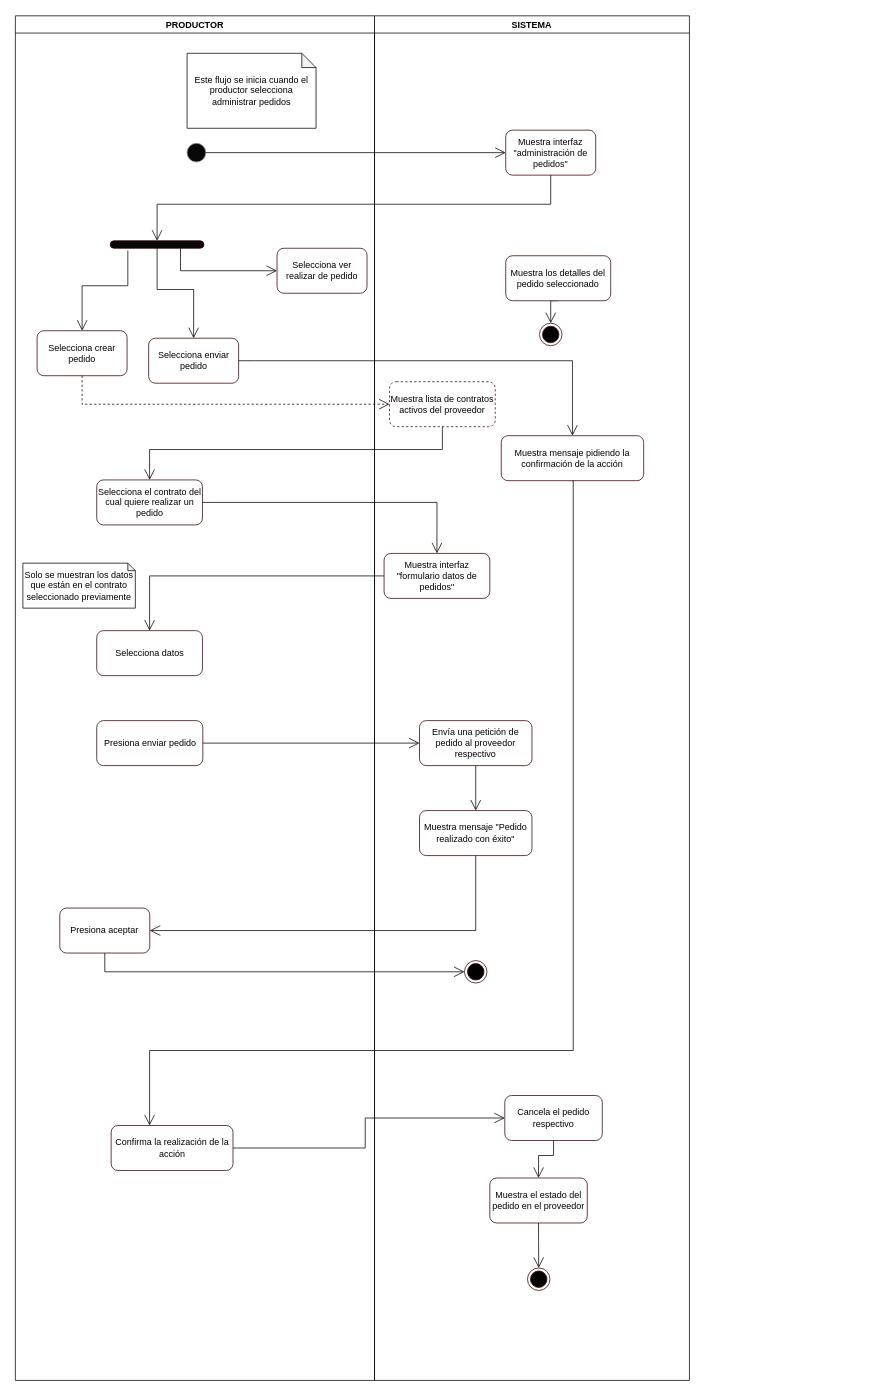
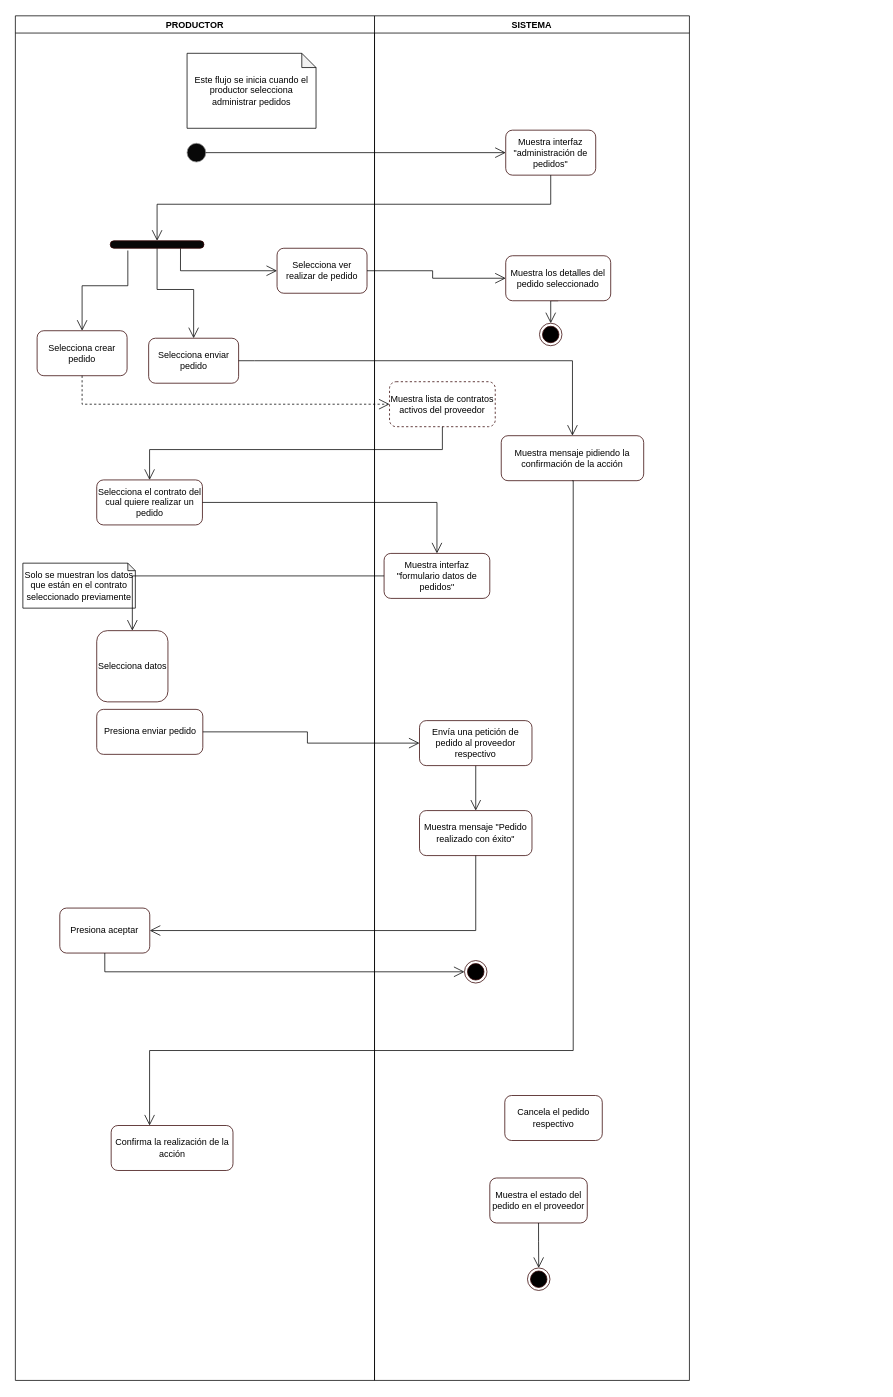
  <mxCell id="0" />
  <mxCell id="1" parent="0" />
  <mxCell id="2" value="PRODUCTOR" style="swimlane;gradientColor=none;" parent="1" vertex="1"><mxGeometry x="20" y="20" width="479" height="1820" as="geometry" /></mxCell>
  <mxCell id="3" value="" style="ellipse;whiteSpace=wrap;html=1;aspect=fixed;strokeColor=#919191;fillColor=#080808;gradientColor=none;" parent="2" vertex="1"><mxGeometry x="229" y="170" width="25" height="25" as="geometry" /></mxCell>
  <mxCell id="4" value="Este flujo se inicia cuando el productor selecciona administrar pedidos" style="shape=note;whiteSpace=wrap;html=1;backgroundOutline=1;darkOpacity=0.05;size=19;" parent="2" vertex="1"><mxGeometry x="229" y="50" width="172" height="100" as="geometry" /></mxCell>
  <mxCell id="5" value="" style="group" parent="2" vertex="1" connectable="0"><mxGeometry x="29" y="300" width="417.5" height="270" as="geometry" /></mxCell>
  <mxCell id="6" value="" style="group" parent="5" vertex="1" connectable="0"><mxGeometry width="417.5" height="140" as="geometry" /></mxCell>
  <mxCell id="7" style="edgeStyle=orthogonalEdgeStyle;rounded=0;orthogonalLoop=1;jettySize=auto;html=1;exitX=0.75;exitY=1;exitDx=0;exitDy=0;endArrow=open;endFill=0;endSize=12;" edge="1" parent="6" source="8" target="11"><mxGeometry relative="1" as="geometry" /></mxCell>
  <mxCell id="8" value="" style="rounded=1;whiteSpace=wrap;html=1;strokeColor=#330000;fillColor=#080808;gradientColor=none;arcSize=50;" parent="6" vertex="1"><mxGeometry x="97.5" width="125" height="10" as="geometry" /></mxCell>
  <mxCell id="9" style="edgeStyle=orthogonalEdgeStyle;rounded=0;orthogonalLoop=1;jettySize=auto;html=1;exitX=0.5;exitY=0;exitDx=0;exitDy=0;entryX=0.188;entryY=1.3;entryDx=0;entryDy=0;entryPerimeter=0;startArrow=open;startFill=0;startSize=12;endArrow=none;endFill=0;endSize=12;targetPerimeterSpacing=0;" parent="6" source="10" target="8" edge="1"><mxGeometry relative="1" as="geometry" /></mxCell>
  <mxCell id="10" value="Selecciona crear pedido" style="rounded=1;whiteSpace=wrap;html=1;strokeColor=#330000;fillColor=#FFFFFF;gradientColor=none;" parent="6" vertex="1"><mxGeometry y="120" width="120" height="60" as="geometry" /></mxCell>
  <mxCell id="11" value="Selecciona ver realizar de pedido" style="rounded=1;whiteSpace=wrap;html=1;strokeColor=#330000;fillColor=#FFFFFF;gradientColor=none;" parent="6" vertex="1"><mxGeometry x="320" y="10" width="120" height="60" as="geometry" /></mxCell>
  <mxCell id="12" value="Selecciona enviar pedido" style="rounded=1;whiteSpace=wrap;html=1;strokeColor=#330000;fillColor=#FFFFFF;gradientColor=none;" parent="5" vertex="1"><mxGeometry x="148.75" y="130" width="120" height="60" as="geometry" /></mxCell>
  <mxCell id="13" style="edgeStyle=orthogonalEdgeStyle;rounded=0;orthogonalLoop=1;jettySize=auto;html=1;exitX=0.5;exitY=0;exitDx=0;exitDy=0;entryX=0.5;entryY=1;entryDx=0;entryDy=0;startArrow=open;startFill=0;startSize=12;endArrow=none;endFill=0;endSize=12;targetPerimeterSpacing=0;" parent="5" source="12" target="8" edge="1"><mxGeometry relative="1" as="geometry" /></mxCell>
- <mxCell id="14" value="Selecciona datos" style="rounded=1;whiteSpace=wrap;html=1;strokeColor=#330000;fillColor=#FFFFFF;gradientColor=none;" parent="2" vertex="1"><mxGeometry x="108.5" y="820" width="141" height="60" as="geometry" /></mxCell>
+ <mxCell id="14" value="Selecciona datos" style="rounded=1;whiteSpace=wrap;html=1;strokeColor=#330000;fillColor=#FFFFFF;gradientColor=none;" parent="2" vertex="1"><mxGeometry x="108.5" y="820" width="95" height="95" as="geometry" /></mxCell>
  <mxCell id="15" value="Confirma la realización de la acción" style="rounded=1;whiteSpace=wrap;html=1;strokeColor=#330000;fillColor=#FFFFFF;gradientColor=none;" parent="2" vertex="1"><mxGeometry x="127.75" y="1480" width="162.5" height="60" as="geometry" /></mxCell>
  <mxCell id="16" value="Presiona aceptar" style="rounded=1;whiteSpace=wrap;html=1;strokeColor=#330000;fillColor=#FFFFFF;gradientColor=none;" parent="2" vertex="1"><mxGeometry x="59.25" y="1190" width="120" height="60" as="geometry" /></mxCell>
  <mxCell id="17" value="Solo se muestran los datos que están en el contrato seleccionado previamente" style="shape=note;whiteSpace=wrap;html=1;backgroundOutline=1;darkOpacity=0.05;size=10;" parent="2" vertex="1"><mxGeometry x="10" y="730" width="150" height="60" as="geometry" /></mxCell>
  <mxCell id="18" value="Selecciona el contrato del cual quiere realizar un pedido" style="rounded=1;whiteSpace=wrap;html=1;strokeColor=#330000;fillColor=#FFFFFF;gradientColor=none;" parent="2" vertex="1"><mxGeometry x="108.5" y="619" width="141" height="60" as="geometry" /></mxCell>
- <mxCell id="19" value="Presiona enviar pedido" style="rounded=1;whiteSpace=wrap;html=1;strokeColor=#330000;fillColor=#FFFFFF;gradientColor=none;" parent="2" vertex="1"><mxGeometry x="108.5" y="940" width="141.5" height="60" as="geometry" /></mxCell>
+ <mxCell id="19" value="Presiona enviar pedido" style="rounded=1;whiteSpace=wrap;html=1;strokeColor=#330000;fillColor=#FFFFFF;gradientColor=none;" parent="2" vertex="1"><mxGeometry x="108.5" y="925" width="141.5" height="60" as="geometry" /></mxCell>
  <mxCell id="20" value="SISTEMA" style="swimlane;gradientColor=none;" parent="1" vertex="1"><mxGeometry x="499" y="20" width="420" height="1820" as="geometry" /></mxCell>
  <mxCell id="21" value="Muestra interfaz &quot;administración de pedidos&quot;" style="rounded=1;whiteSpace=wrap;html=1;strokeColor=#330000;fillColor=#FFFFFF;gradientColor=none;" parent="20" vertex="1"><mxGeometry x="175" y="152.5" width="120" height="60" as="geometry" /></mxCell>
  <mxCell id="22" value="" style="group" parent="20" vertex="1" connectable="0"><mxGeometry x="40" y="960" width="470" height="340" as="geometry" /></mxCell>
  <mxCell id="23" value="Muestra mensaje &quot;Pedido realizado con éxito&quot;" style="rounded=1;whiteSpace=wrap;html=1;strokeColor=#330000;fillColor=#FFFFFF;gradientColor=none;" parent="22" vertex="1"><mxGeometry x="20" y="100" width="150" height="60" as="geometry" /></mxCell>
  <mxCell id="24" value="" style="ellipse;html=1;shape=endState;fillColor=#000000;strokeColor=#330000;" parent="22" vertex="1"><mxGeometry x="80" y="300" width="30" height="30" as="geometry" /></mxCell>
  <mxCell id="25" value="" style="edgeStyle=orthogonalEdgeStyle;rounded=0;orthogonalLoop=1;jettySize=auto;html=1;endArrow=open;endFill=0;endSize=12;" parent="22" source="26" target="23" edge="1"><mxGeometry relative="1" as="geometry" /></mxCell>
  <mxCell id="26" value="Envía una petición de pedido al proveedor respectivo" style="rounded=1;whiteSpace=wrap;html=1;strokeColor=#330000;fillColor=#FFFFFF;gradientColor=none;" parent="22" vertex="1"><mxGeometry x="20" y="-20" width="150" height="60" as="geometry" /></mxCell>
  <mxCell id="27" value="" style="group" parent="20" vertex="1" connectable="0"><mxGeometry x="140" y="270" width="530" height="210" as="geometry" /></mxCell>
  <mxCell id="28" style="edgeStyle=orthogonalEdgeStyle;rounded=0;orthogonalLoop=1;jettySize=auto;html=1;exitX=0.5;exitY=1;exitDx=0;exitDy=0;entryX=0.5;entryY=0;entryDx=0;entryDy=0;endArrow=open;endFill=0;endSize=12;" edge="1" parent="27" source="29" target="30"><mxGeometry relative="1" as="geometry" /></mxCell>
  <mxCell id="29" value="Muestra los detalles del pedido seleccionado" style="rounded=1;whiteSpace=wrap;html=1;strokeColor=#330000;fillColor=#FFFFFF;gradientColor=none;" vertex="1" parent="27"><mxGeometry x="35" y="50" width="140" height="60" as="geometry" /></mxCell>
  <mxCell id="30" value="" style="ellipse;html=1;shape=endState;fillColor=#000000;strokeColor=#330000;" vertex="1" parent="27"><mxGeometry x="80" y="140" width="30" height="30" as="geometry" /></mxCell>
  <mxCell id="31" value="" style="group" parent="20" vertex="1" connectable="0"><mxGeometry x="153.75" y="1430" width="162.5" height="150" as="geometry" /></mxCell>
  <mxCell id="32" value="Muestra el estado del pedido en el proveedor" style="rounded=1;whiteSpace=wrap;html=1;strokeColor=#330000;fillColor=#FFFFFF;gradientColor=none;" parent="31" vertex="1"><mxGeometry y="120" width="130" height="60" as="geometry" /></mxCell>
- <mxCell id="33" style="edgeStyle=orthogonalEdgeStyle;rounded=0;orthogonalLoop=1;jettySize=auto;html=1;exitX=0.5;exitY=1;exitDx=0;exitDy=0;entryX=0.5;entryY=0;entryDx=0;entryDy=0;endArrow=open;endFill=0;endSize=12;" parent="31" source="34" target="32" edge="1"><mxGeometry relative="1" as="geometry" /></mxCell>
  <mxCell id="34" value="Cancela el pedido respectivo" style="rounded=1;whiteSpace=wrap;html=1;strokeColor=#330000;fillColor=#FFFFFF;gradientColor=none;" parent="31" vertex="1"><mxGeometry x="20" y="10" width="130" height="60" as="geometry" /></mxCell>
  <mxCell id="35" value="Muestra interfaz &quot;formulario datos de pedidos&quot;" style="rounded=1;whiteSpace=wrap;html=1;strokeColor=#330000;fillColor=#FFFFFF;gradientColor=none;" parent="20" vertex="1"><mxGeometry x="12.75" y="717" width="141" height="60" as="geometry" /></mxCell>
  <mxCell id="36" value="Muestra lista de contratos activos del proveedor" style="rounded=1;whiteSpace=wrap;html=1;strokeColor=#330000;fillColor=#FFFFFF;gradientColor=none;dashed=1;" parent="20" vertex="1"><mxGeometry x="20" y="488" width="141" height="60" as="geometry" /></mxCell>
  <mxCell id="37" value="" style="ellipse;html=1;shape=endState;fillColor=#000000;strokeColor=#330000;" parent="20" vertex="1"><mxGeometry x="204" y="1670" width="30" height="30" as="geometry" /></mxCell>
  <mxCell id="38" style="edgeStyle=orthogonalEdgeStyle;rounded=0;orthogonalLoop=1;jettySize=auto;html=1;exitX=0.5;exitY=1;exitDx=0;exitDy=0;entryX=0.5;entryY=0;entryDx=0;entryDy=0;endArrow=open;endFill=0;endSize=12;" parent="20" source="32" target="37" edge="1"><mxGeometry relative="1" as="geometry" /></mxCell>
  <mxCell id="39" value="Muestra mensaje pidiendo la confirmación de la acción" style="rounded=1;whiteSpace=wrap;html=1;strokeColor=#330000;fillColor=#FFFFFF;gradientColor=none;" parent="20" vertex="1"><mxGeometry x="169" y="560" width="190" height="60" as="geometry" /></mxCell>
  <mxCell id="40" style="edgeStyle=orthogonalEdgeStyle;rounded=0;orthogonalLoop=1;jettySize=auto;html=1;exitX=1;exitY=0.5;exitDx=0;exitDy=0;entryX=0;entryY=0.5;entryDx=0;entryDy=0;endSize=12;endArrow=open;endFill=0;" parent="1" source="3" target="21" edge="1"><mxGeometry relative="1" as="geometry" /></mxCell>
  <mxCell id="41" style="edgeStyle=orthogonalEdgeStyle;rounded=0;orthogonalLoop=1;jettySize=auto;html=1;exitX=0.5;exitY=1;exitDx=0;exitDy=0;entryX=0.5;entryY=0;entryDx=0;entryDy=0;endArrow=open;endFill=0;endSize=12;" parent="1" source="21" target="8" edge="1"><mxGeometry relative="1" as="geometry" /></mxCell>
- <mxCell id="42" style="edgeStyle=orthogonalEdgeStyle;rounded=0;orthogonalLoop=1;jettySize=auto;html=1;exitX=1;exitY=0.5;exitDx=0;exitDy=0;endArrow=open;endFill=0;endSize=12;entryX=0;entryY=0.5;entryDx=0;entryDy=0;" parent="1" source="15" target="34" edge="1"><mxGeometry relative="1" as="geometry"><mxPoint x="619" y="1490" as="targetPoint" /></mxGeometry></mxCell>
  <mxCell id="43" style="edgeStyle=orthogonalEdgeStyle;rounded=0;orthogonalLoop=1;jettySize=auto;html=1;exitX=0.5;exitY=1;exitDx=0;exitDy=0;entryX=1;entryY=0.5;entryDx=0;entryDy=0;endArrow=open;endFill=0;endSize=12;" parent="1" source="23" target="16" edge="1"><mxGeometry relative="1" as="geometry" /></mxCell>
  <mxCell id="44" style="edgeStyle=orthogonalEdgeStyle;rounded=0;orthogonalLoop=1;jettySize=auto;html=1;exitX=0.5;exitY=1;exitDx=0;exitDy=0;entryX=0;entryY=0.5;entryDx=0;entryDy=0;endArrow=open;endFill=0;endSize=12;" parent="1" source="16" target="24" edge="1"><mxGeometry relative="1" as="geometry" /></mxCell>
  <mxCell id="45" style="edgeStyle=orthogonalEdgeStyle;rounded=0;orthogonalLoop=1;jettySize=auto;html=1;exitX=0;exitY=0.5;exitDx=0;exitDy=0;entryX=0.5;entryY=0;entryDx=0;entryDy=0;startArrow=none;startFill=0;startSize=12;endArrow=open;endFill=0;endSize=12;targetPerimeterSpacing=0;" parent="1" source="35" target="14" edge="1"><mxGeometry relative="1" as="geometry" /></mxCell>
  <mxCell id="46" style="edgeStyle=orthogonalEdgeStyle;rounded=0;orthogonalLoop=1;jettySize=auto;html=1;exitX=0.5;exitY=1;exitDx=0;exitDy=0;startArrow=none;startFill=0;startSize=12;endArrow=open;endFill=0;endSize=12;targetPerimeterSpacing=0;entryX=0;entryY=0.5;entryDx=0;entryDy=0;dashed=1;" parent="1" source="10" target="36" edge="1"><mxGeometry relative="1" as="geometry"><mxPoint x="259" y="560" as="targetPoint" /></mxGeometry></mxCell>
  <mxCell id="47" style="edgeStyle=orthogonalEdgeStyle;rounded=0;orthogonalLoop=1;jettySize=auto;html=1;exitX=0.5;exitY=1;exitDx=0;exitDy=0;endSize=12;endArrow=open;endFill=0;" parent="1" source="36" target="18" edge="1"><mxGeometry relative="1" as="geometry" /></mxCell>
  <mxCell id="48" style="edgeStyle=orthogonalEdgeStyle;rounded=0;orthogonalLoop=1;jettySize=auto;html=1;exitX=1;exitY=0.5;exitDx=0;exitDy=0;entryX=0.5;entryY=0;entryDx=0;entryDy=0;endArrow=open;endFill=0;endSize=12;" parent="1" source="18" target="35" edge="1"><mxGeometry relative="1" as="geometry" /></mxCell>
  <mxCell id="49" style="edgeStyle=orthogonalEdgeStyle;rounded=0;orthogonalLoop=1;jettySize=auto;html=1;exitX=1;exitY=0.5;exitDx=0;exitDy=0;endArrow=open;endFill=0;endSize=12;entryX=0;entryY=0.5;entryDx=0;entryDy=0;" parent="1" source="19" target="26" edge="1"><mxGeometry relative="1" as="geometry"><mxPoint x="459" y="990" as="targetPoint" /></mxGeometry></mxCell>
  <mxCell id="50" style="edgeStyle=orthogonalEdgeStyle;rounded=0;orthogonalLoop=1;jettySize=auto;html=1;exitX=0.5;exitY=1;exitDx=0;exitDy=0;endArrow=open;endFill=0;endSize=12;" parent="1" source="39" target="15" edge="1"><mxGeometry relative="1" as="geometry"><Array as="points"><mxPoint x="764" y="1400" /><mxPoint x="199" y="1400" /></Array></mxGeometry></mxCell>
  <mxCell id="51" style="edgeStyle=orthogonalEdgeStyle;rounded=0;orthogonalLoop=1;jettySize=auto;html=1;exitX=1;exitY=0.5;exitDx=0;exitDy=0;endArrow=open;endFill=0;endSize=12;" edge="1" parent="1" source="12" target="39"><mxGeometry relative="1" as="geometry"><Array as="points"><mxPoint x="339" y="480" /><mxPoint x="763" y="480" /></Array></mxGeometry></mxCell>
+ <mxCell id="52" style="edgeStyle=orthogonalEdgeStyle;rounded=0;orthogonalLoop=1;jettySize=auto;html=1;exitX=1;exitY=0.5;exitDx=0;exitDy=0;endArrow=open;endFill=0;endSize=12;" edge="1" parent="1" source="11" target="29"><mxGeometry relative="1" as="geometry" /></mxCell>
